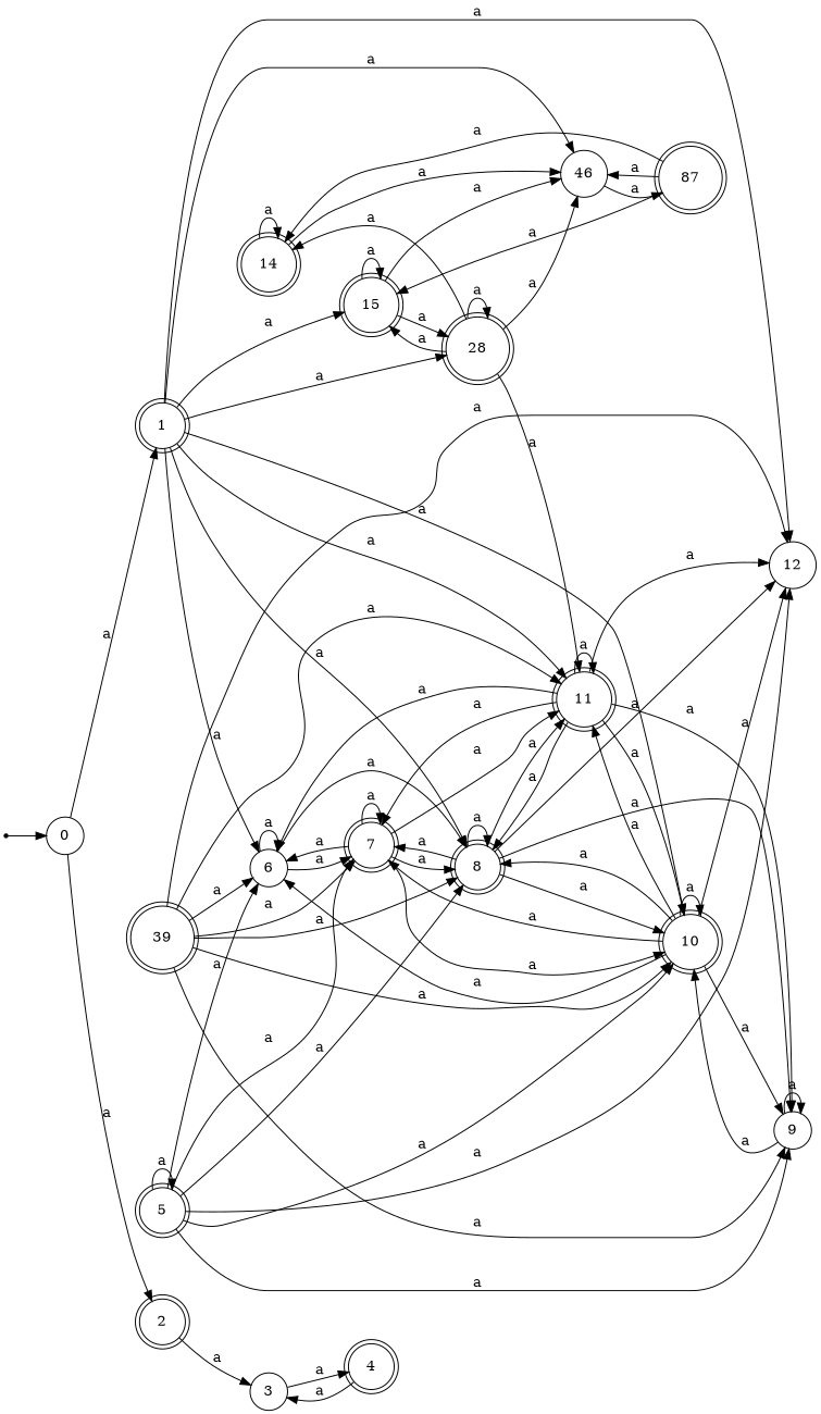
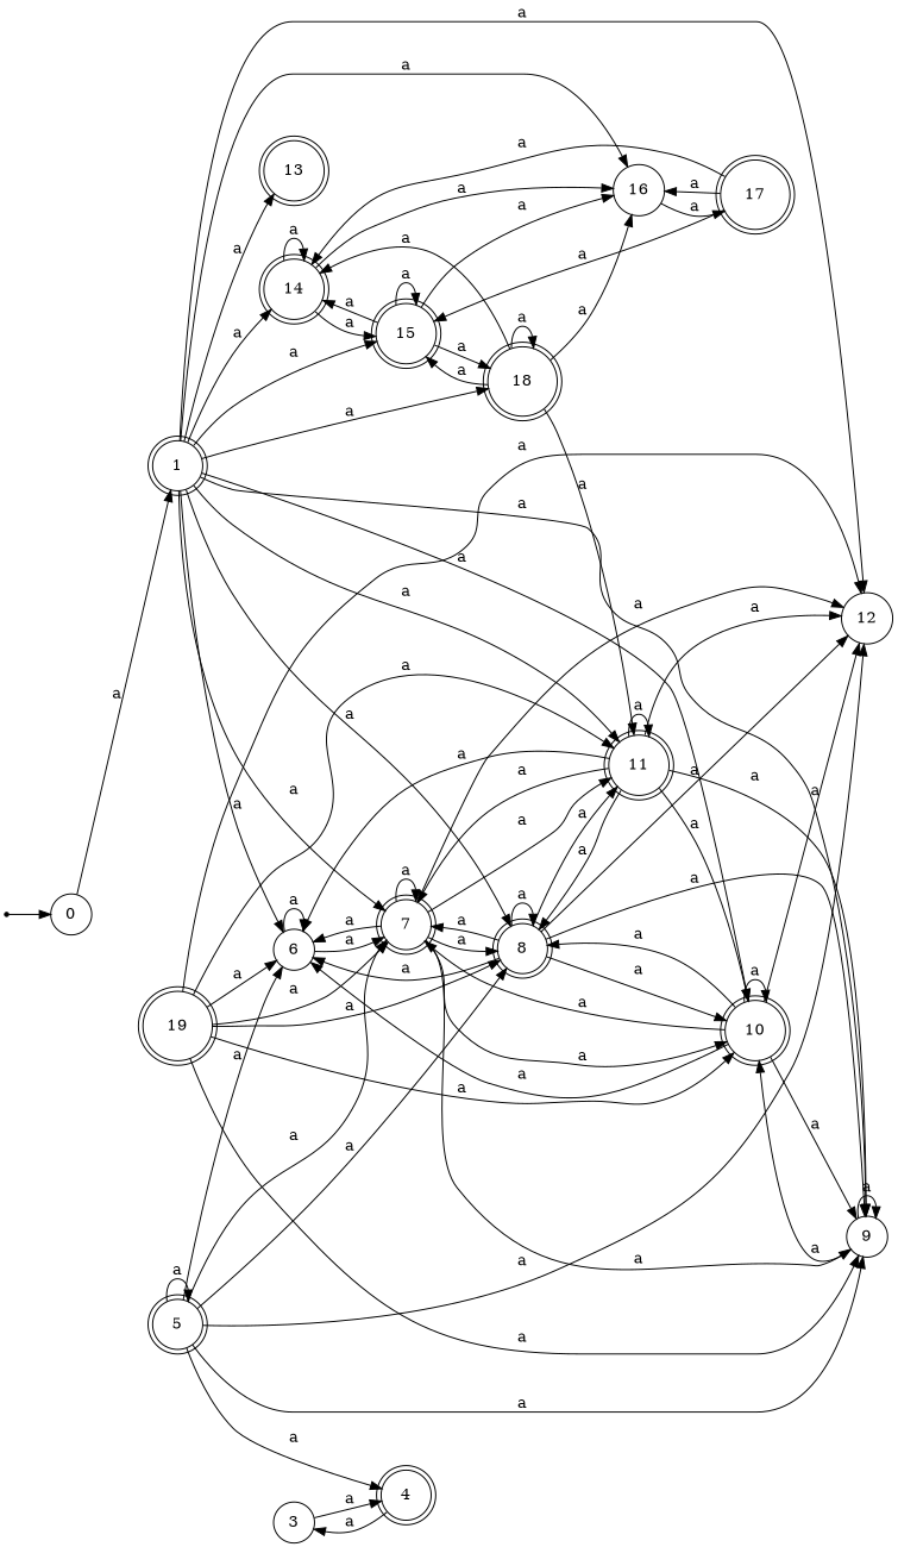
  digraph {
    rankdir=LR
    node [shape=doublecircle]
    dummy0 [shape=point]
    0 [shape=circle]
    1
-   2
    6 [shape=circle]
    7
    8
    9 [shape=circle]
    10
    11
    12 [shape=circle]
+   13
    14
    15
-   16 [shape=circle label=46]
-   18 [label=28]
+   16 [shape=circle]
+   18
    3 [shape=circle]
    5
-   17 [label=87]
+   17
    4
-   19 [label=39]
+   19
    dummy0 -> 0
    0 -> 1 [label=a]
-   0 -> 2 [label=a]
    1 -> 6 [label=a]
+   1 -> 7 [label=a]
    1 -> 8 [label=a]
+   1 -> 9 [label=a]
    1 -> 10 [label=a]
    1 -> 11 [label=a]
    1 -> 12 [label=a]
+   1 -> 13 [label=a]
+   1 -> 14 [label=a]
    1 -> 15 [label=a]
    1 -> 16 [label=a]
    1 -> 18 [label=a]
-   2 -> 3 [label=a]
    6 -> 6 [label=a]
    6 -> 7 [label=a]
    7 -> 6 [label=a]
    7 -> 7 [label=a]
    7 -> 8 [label=a]
+   7 -> 9 [label=a]
    7 -> 10 [label=a]
    7 -> 11 [label=a]
-   6 -> 8 [label=a]
+   7 -> 12 [label=a]
+   8 -> 6 [label=a]
    8 -> 7 [label=a]
    8 -> 8 [label=a]
    8 -> 9 [label=a]
    8 -> 10 [label=a]
    8 -> 11 [label=a]
    8 -> 12 [label=a]
    9 -> 9 [label=a]
    9 -> 10 [label=a]
    10 -> 6 [label=a]
    10 -> 7 [label=a]
    10 -> 8 [label=a]
    10 -> 9 [label=a]
    10 -> 10 [label=a]
-   10 -> 11 [label=a]
    10 -> 12 [label=a]
    11 -> 6 [label=a]
    11 -> 7 [label=a]
    11 -> 8 [label=a]
    11 -> 9 [label=a]
    11 -> 10 [label=a]
    11 -> 11 [label=a]
    11 -> 12 [label=a]
    14 -> 14 [label=a]
+   14 -> 15 [label=a]
    14 -> 16 [label=a]
+   15 -> 14 [label=a]
    15 -> 15 [label=a]
    15 -> 16 [label=a]
    15 -> 18 [label=a]
    16 -> 17 [label=a]
    18 -> 11 [label=a]
    18 -> 14 [label=a]
    18 -> 15 [label=a]
    18 -> 16 [label=a]
    18 -> 18 [label=a]
    3 -> 4 [label=a]
    5 -> 6 [label=a]
    5 -> 7 [label=a]
    5 -> 8 [label=a]
    5 -> 9 [label=a]
-   5 -> 10 [label=a]
+   5 -> 4 [label=a]
    5 -> 12 [label=a]
    5 -> 5 [label=a]
    17 -> 14 [label=a]
    17 -> 15 [label=a]
    17 -> 16 [label=a]
    4 -> 3 [label=a]
    19 -> 6 [label=a]
    19 -> 7 [label=a]
    19 -> 8 [label=a]
    19 -> 9 [label=a]
    19 -> 10 [label=a]
    19 -> 11 [label=a]
    19 -> 12 [label=a]
  }
